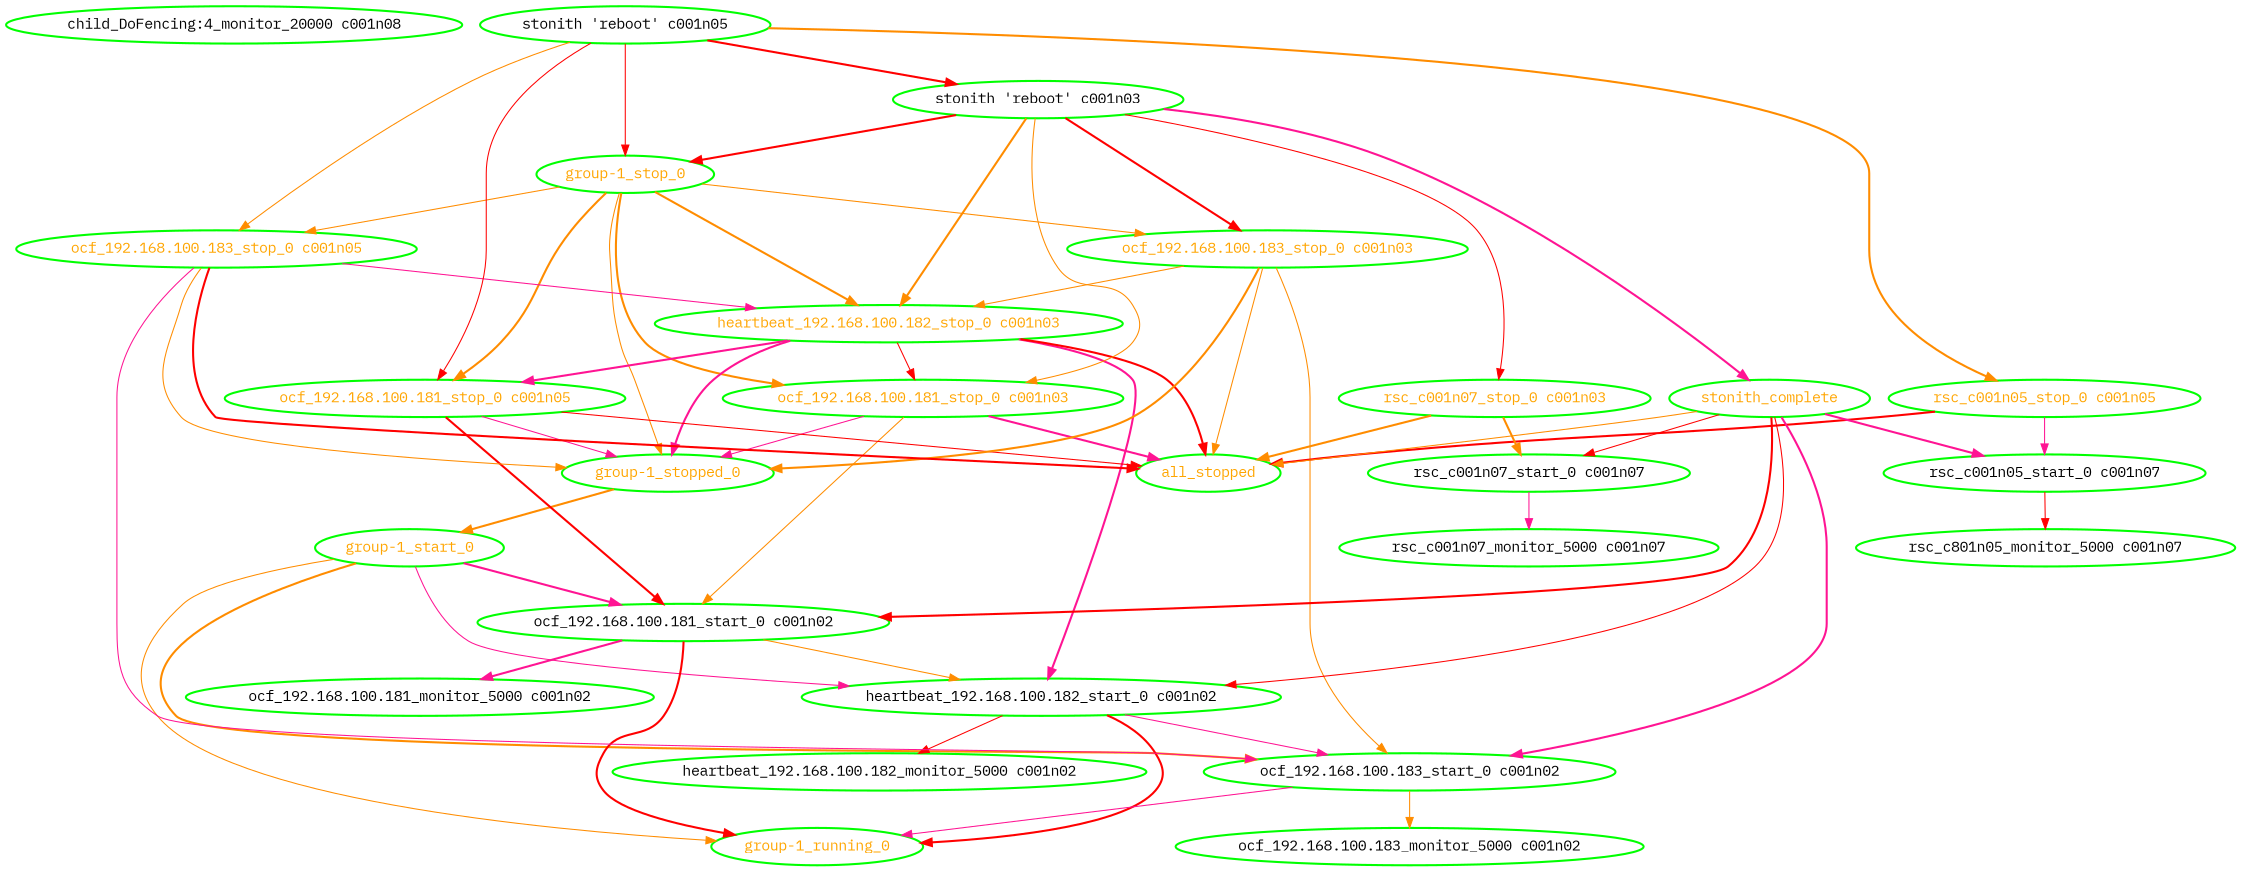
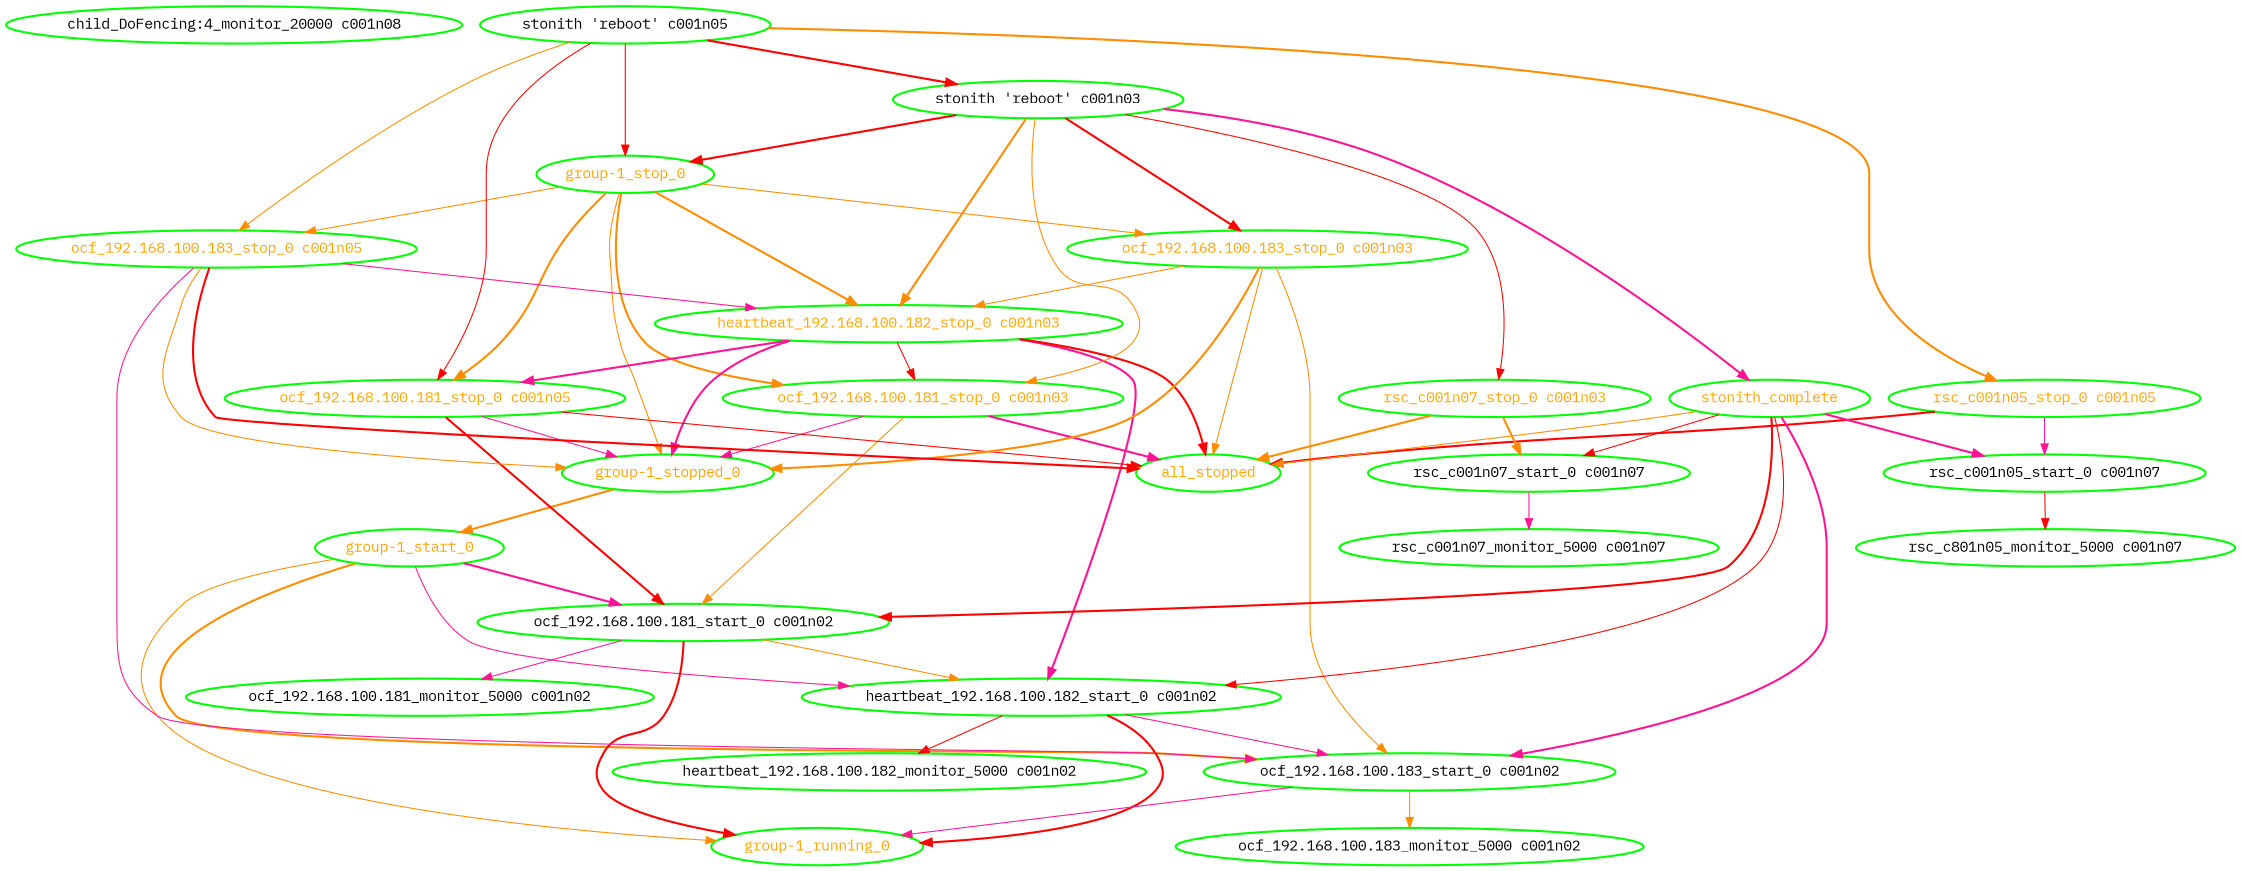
  digraph {
    fontname="IBM Plex Mono"
    node [color=green fontcolor=black fontname="IBM Plex Mono" style=bold]
    edge [color=darkorange fontname="IBM Plex Mono" style=solid]
    "child_DoFencing:4_monitor_20000 c001n08"
    "group-1_start_0" [fontcolor=orange]
    "group-1_running_0" [fontcolor=orange]
    "heartbeat_192.168.100.182_start_0 c001n02"
    "ocf_192.168.100.181_start_0 c001n02"
    "ocf_192.168.100.183_start_0 c001n02"
    "heartbeat_192.168.100.182_monitor_5000 c001n02"
    "ocf_192.168.100.181_monitor_5000 c001n02"
    "ocf_192.168.100.183_monitor_5000 c001n02"
    "group-1_stop_0" [fontcolor=orange]
    "group-1_stopped_0" [fontcolor=orange]
    "heartbeat_192.168.100.182_stop_0 c001n03" [fontcolor=orange]
    "ocf_192.168.100.181_stop_0 c001n03" [fontcolor=orange]
    "ocf_192.168.100.181_stop_0 c001n05" [fontcolor=orange]
    "ocf_192.168.100.183_stop_0 c001n03" [fontcolor=orange]
    "ocf_192.168.100.183_stop_0 c001n05" [fontcolor=orange]
    all_stopped [fontcolor=orange]
    n18 [label="rsc_c801n05_monitor_5000 c001n07"]
    "rsc_c001n05_start_0 c001n07"
    "rsc_c001n05_stop_0 c001n05" [fontcolor=orange]
    "rsc_c001n07_monitor_5000 c001n07"
    "rsc_c001n07_start_0 c001n07"
    "rsc_c001n07_stop_0 c001n03" [fontcolor=orange]
    "stonith 'reboot' c001n03"
    stonith_complete [fontcolor=orange]
    "stonith 'reboot' c001n05"
    "group-1_start_0" -> "group-1_running_0"
    "group-1_start_0" -> "heartbeat_192.168.100.182_start_0 c001n02" [color=deeppink]
    "group-1_start_0" -> "ocf_192.168.100.181_start_0 c001n02" [color=deeppink style=bold]
    "group-1_start_0" -> "ocf_192.168.100.183_start_0 c001n02" [style=bold]
    "heartbeat_192.168.100.182_start_0 c001n02" -> "group-1_running_0" [color=red style=bold]
    "heartbeat_192.168.100.182_start_0 c001n02" -> "ocf_192.168.100.183_start_0 c001n02" [color=deeppink]
    "heartbeat_192.168.100.182_start_0 c001n02" -> "heartbeat_192.168.100.182_monitor_5000 c001n02" [color=red]
    "ocf_192.168.100.181_start_0 c001n02" -> "group-1_running_0" [color=red style=bold]
    "ocf_192.168.100.181_start_0 c001n02" -> "heartbeat_192.168.100.182_start_0 c001n02"
-   "ocf_192.168.100.181_start_0 c001n02" -> "ocf_192.168.100.181_monitor_5000 c001n02" [color=deeppink style=bold]
+   "ocf_192.168.100.181_start_0 c001n02" -> "ocf_192.168.100.181_monitor_5000 c001n02" [color=deeppink]
    "ocf_192.168.100.183_start_0 c001n02" -> "group-1_running_0" [color=deeppink]
    "ocf_192.168.100.183_start_0 c001n02" -> "ocf_192.168.100.183_monitor_5000 c001n02"
    "group-1_stop_0" -> "group-1_stopped_0"
    "group-1_stop_0" -> "heartbeat_192.168.100.182_stop_0 c001n03" [style=bold]
    "group-1_stop_0" -> "ocf_192.168.100.181_stop_0 c001n03" [style=bold]
    "group-1_stop_0" -> "ocf_192.168.100.181_stop_0 c001n05" [style=bold]
    "group-1_stop_0" -> "ocf_192.168.100.183_stop_0 c001n03"
    "group-1_stop_0" -> "ocf_192.168.100.183_stop_0 c001n05"
    "group-1_stopped_0" -> "group-1_start_0" [style=bold]
    "heartbeat_192.168.100.182_stop_0 c001n03" -> "heartbeat_192.168.100.182_start_0 c001n02" [color=deeppink style=bold]
    "heartbeat_192.168.100.182_stop_0 c001n03" -> "group-1_stopped_0" [color=deeppink style=bold]
    "heartbeat_192.168.100.182_stop_0 c001n03" -> "ocf_192.168.100.181_stop_0 c001n03" [color=red]
    "heartbeat_192.168.100.182_stop_0 c001n03" -> "ocf_192.168.100.181_stop_0 c001n05" [color=deeppink style=bold]
    "heartbeat_192.168.100.182_stop_0 c001n03" -> all_stopped [color=red style=bold]
    "ocf_192.168.100.181_stop_0 c001n03" -> "ocf_192.168.100.181_start_0 c001n02"
    "ocf_192.168.100.181_stop_0 c001n03" -> "group-1_stopped_0" [color=deeppink]
    "ocf_192.168.100.181_stop_0 c001n03" -> all_stopped [color=deeppink style=bold]
    "ocf_192.168.100.181_stop_0 c001n05" -> "ocf_192.168.100.181_start_0 c001n02" [color=red style=bold]
    "ocf_192.168.100.181_stop_0 c001n05" -> "group-1_stopped_0" [color=deeppink]
    "ocf_192.168.100.181_stop_0 c001n05" -> all_stopped [color=red]
    "ocf_192.168.100.183_stop_0 c001n03" -> "ocf_192.168.100.183_start_0 c001n02"
    "ocf_192.168.100.183_stop_0 c001n03" -> "group-1_stopped_0" [style=bold]
    "ocf_192.168.100.183_stop_0 c001n03" -> "heartbeat_192.168.100.182_stop_0 c001n03"
    "ocf_192.168.100.183_stop_0 c001n03" -> all_stopped
    "ocf_192.168.100.183_stop_0 c001n05" -> "ocf_192.168.100.183_start_0 c001n02" [color=deeppink]
    "ocf_192.168.100.183_stop_0 c001n05" -> "group-1_stopped_0"
    "ocf_192.168.100.183_stop_0 c001n05" -> "heartbeat_192.168.100.182_stop_0 c001n03" [color=deeppink]
    "ocf_192.168.100.183_stop_0 c001n05" -> all_stopped [color=red style=bold]
    "rsc_c001n05_start_0 c001n07" -> n18 [color=red]
    "rsc_c001n05_stop_0 c001n05" -> all_stopped [color=red style=bold]
    "rsc_c001n05_stop_0 c001n05" -> "rsc_c001n05_start_0 c001n07" [color=deeppink]
    "rsc_c001n07_start_0 c001n07" -> "rsc_c001n07_monitor_5000 c001n07" [color=deeppink]
    "rsc_c001n07_stop_0 c001n03" -> all_stopped [style=bold]
    "rsc_c001n07_stop_0 c001n03" -> "rsc_c001n07_start_0 c001n07" [style=bold]
    "stonith 'reboot' c001n03" -> "group-1_stop_0" [color=red style=bold]
    "stonith 'reboot' c001n03" -> "heartbeat_192.168.100.182_stop_0 c001n03" [style=bold]
    "stonith 'reboot' c001n03" -> "ocf_192.168.100.181_stop_0 c001n03"
    "stonith 'reboot' c001n03" -> "ocf_192.168.100.183_stop_0 c001n03" [color=red style=bold]
    "stonith 'reboot' c001n03" -> "rsc_c001n07_stop_0 c001n03" [color=red]
    "stonith 'reboot' c001n03" -> stonith_complete [color=deeppink style=bold]
    stonith_complete -> "heartbeat_192.168.100.182_start_0 c001n02" [color=red]
    stonith_complete -> "ocf_192.168.100.181_start_0 c001n02" [color=red style=bold]
    stonith_complete -> "ocf_192.168.100.183_start_0 c001n02" [color=deeppink style=bold]
    stonith_complete -> all_stopped
    stonith_complete -> "rsc_c001n05_start_0 c001n07" [color=deeppink style=bold]
    stonith_complete -> "rsc_c001n07_start_0 c001n07" [color=red]
    "stonith 'reboot' c001n05" -> "group-1_stop_0" [color=red]
    "stonith 'reboot' c001n05" -> "ocf_192.168.100.181_stop_0 c001n05" [color=red]
    "stonith 'reboot' c001n05" -> "ocf_192.168.100.183_stop_0 c001n05"
    "stonith 'reboot' c001n05" -> "rsc_c001n05_stop_0 c001n05" [style=bold]
    "stonith 'reboot' c001n05" -> "stonith 'reboot' c001n03" [color=red style=bold]
  }
